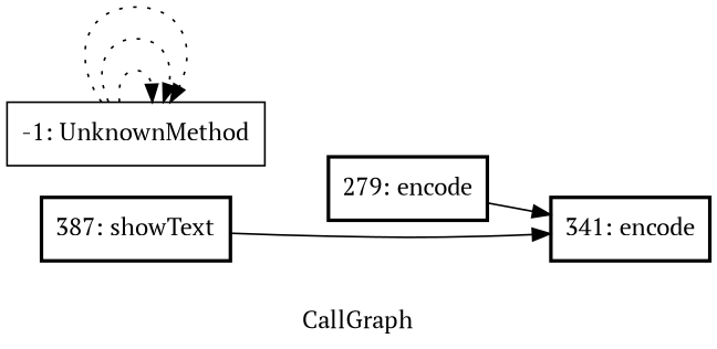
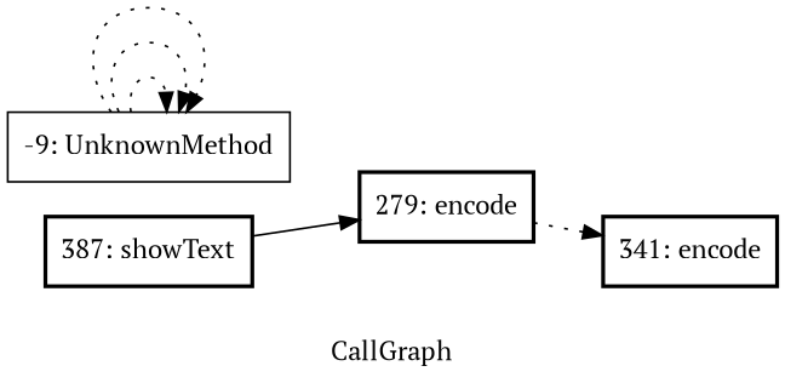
  digraph {
    fontname="PT Serif"
    label=CallGraph
    rankdir=LR
    node [fontname="PT Serif" shape=box style=bold]
    edge [fontname="PT Serif" style=dotted]
    "387: showText"
    "279: encode"
    "341: encode"
-   "-1: UnknownMethod" [style=""]
-   "387: showText" -> "341: encode" [style=""]
-   "279: encode" -> "341: encode" [style=""]
+   "-1: UnknownMethod" [label="-9: UnknownMethod" style=""]
+   "387: showText" -> "279: encode" [style=""]
+   "279: encode" -> "341: encode"
    "-1: UnknownMethod" -> "-1: UnknownMethod"
    "-1: UnknownMethod" -> "-1: UnknownMethod"
    "-1: UnknownMethod" -> "-1: UnknownMethod"
  }
